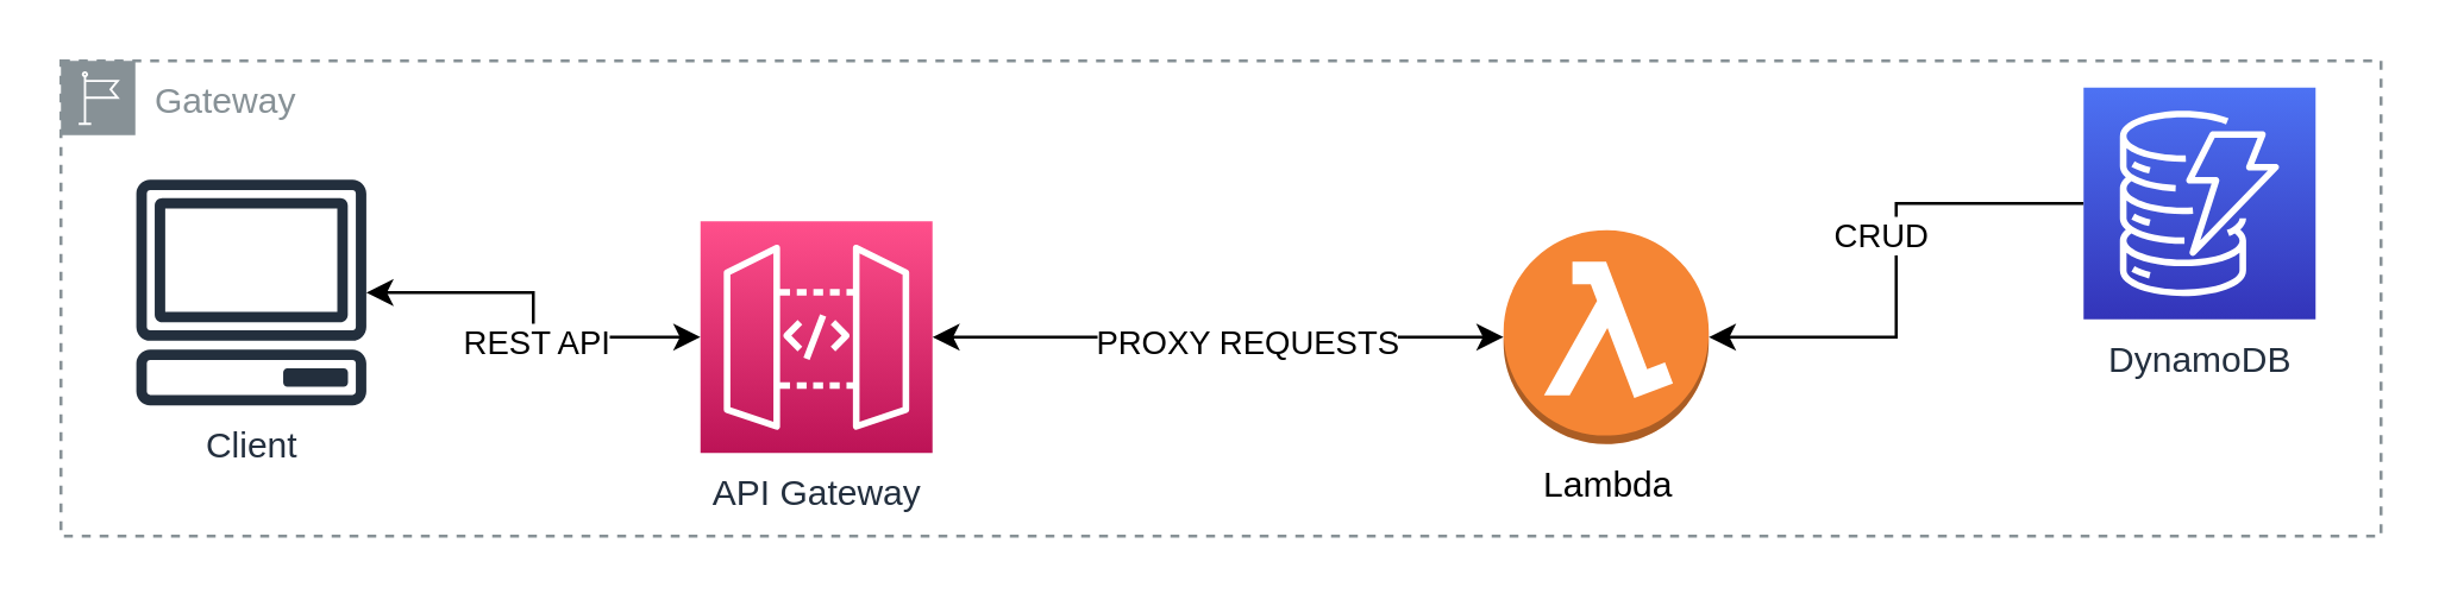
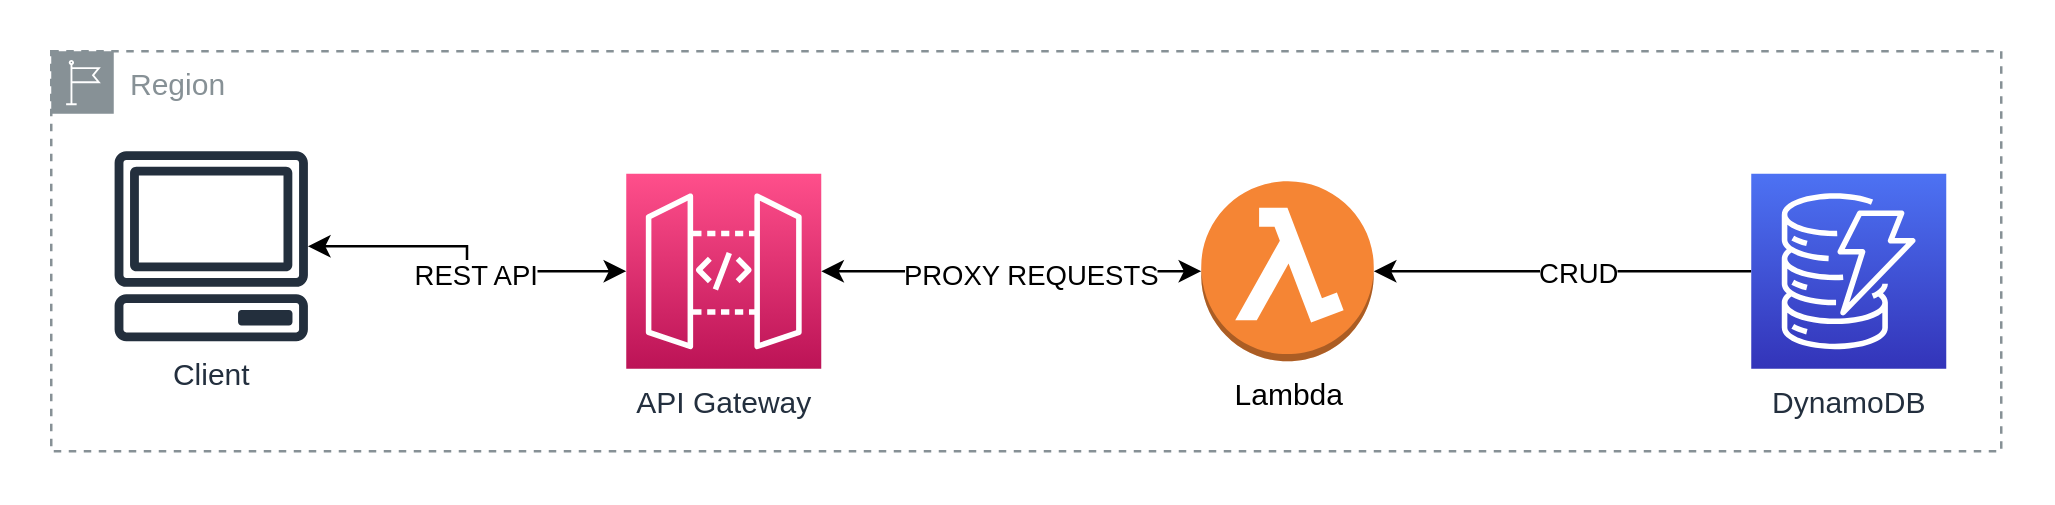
  <mxCell id="0" />
  <mxCell id="1" parent="0" />
- <mxCell id="2" value="Gateway" style="sketch=0;outlineConnect=0;gradientColor=none;html=1;whiteSpace=wrap;fontSize=12;fontStyle=0;shape=mxgraph.aws4.group;grIcon=mxgraph.aws4.group_region;strokeColor=#879196;fillColor=none;verticalAlign=top;align=left;spacingLeft=30;fontColor=#879196;dashed=1;" vertex="1" parent="1"><mxGeometry x="20" y="20" width="780" height="160" as="geometry" /></mxCell>
+ <mxCell id="2" value="Region" style="sketch=0;outlineConnect=0;gradientColor=none;html=1;whiteSpace=wrap;fontSize=12;fontStyle=0;shape=mxgraph.aws4.group;grIcon=mxgraph.aws4.group_region;strokeColor=#879196;fillColor=none;verticalAlign=top;align=left;spacingLeft=30;fontColor=#879196;dashed=1;" vertex="1" parent="1"><mxGeometry x="20" y="20" width="780" height="160" as="geometry" /></mxCell>
  <mxCell id="3" style="edgeStyle=orthogonalEdgeStyle;rounded=0;orthogonalLoop=1;jettySize=auto;html=1;startArrow=classic;startFill=1;" edge="1" parent="1" source="5" target="8"><mxGeometry relative="1" as="geometry" /></mxCell>
  <mxCell id="4" value="REST API" style="edgeLabel;html=1;align=center;verticalAlign=middle;resizable=0;points=[];" vertex="1" connectable="0" parent="3"><mxGeometry x="0.126" y="-1" relative="1" as="geometry"><mxPoint as="offset" /></mxGeometry></mxCell>
  <mxCell id="5" value="Client" style="sketch=0;outlineConnect=0;fontColor=#232F3E;gradientColor=none;fillColor=#232F3D;strokeColor=none;dashed=0;verticalLabelPosition=bottom;verticalAlign=top;align=center;html=1;fontSize=12;fontStyle=0;aspect=fixed;pointerEvents=1;shape=mxgraph.aws4.client;" vertex="1" parent="1"><mxGeometry x="45" y="60" width="78" height="76" as="geometry" /></mxCell>
  <mxCell id="6" style="edgeStyle=orthogonalEdgeStyle;rounded=0;orthogonalLoop=1;jettySize=auto;html=1;startArrow=classic;startFill=1;" edge="1" parent="1" source="8" target="11"><mxGeometry relative="1" as="geometry" /></mxCell>
  <mxCell id="7" value="PROXY REQUESTS" style="edgeLabel;html=1;align=center;verticalAlign=middle;resizable=0;points=[];" vertex="1" connectable="0" parent="6"><mxGeometry x="0.089" y="-1" relative="1" as="geometry"><mxPoint as="offset" /></mxGeometry></mxCell>
- <mxCell id="8" value="API Gateway" style="sketch=0;points=[[0,0,0],[0.25,0,0],[0.5,0,0],[0.75,0,0],[1,0,0],[0,1,0],[0.25,1,0],[0.5,1,0],[0.75,1,0],[1,1,0],[0,0.25,0],[0,0.5,0],[0,0.75,0],[1,0.25,0],[1,0.5,0],[1,0.75,0]];outlineConnect=0;fontColor=#232F3E;gradientColor=#FF4F8B;gradientDirection=north;fillColor=#BC1356;strokeColor=#ffffff;dashed=0;verticalLabelPosition=bottom;verticalAlign=top;align=center;html=1;fontSize=12;fontStyle=0;aspect=fixed;shape=mxgraph.aws4.resourceIcon;resIcon=mxgraph.aws4.api_gateway;" vertex="1" parent="1"><mxGeometry x="235" y="74" width="78" height="78" as="geometry" /></mxCell>
+ <mxCell id="8" value="API Gateway" style="sketch=0;points=[[0,0,0],[0.25,0,0],[0.5,0,0],[0.75,0,0],[1,0,0],[0,1,0],[0.25,1,0],[0.5,1,0],[0.75,1,0],[1,1,0],[0,0.25,0],[0,0.5,0],[0,0.75,0],[1,0.25,0],[1,0.5,0],[1,0.75,0]];outlineConnect=0;fontColor=#232F3E;gradientColor=#FF4F8B;gradientDirection=north;fillColor=#BC1356;strokeColor=#ffffff;dashed=0;verticalLabelPosition=bottom;verticalAlign=top;align=center;html=1;fontSize=12;fontStyle=0;aspect=fixed;shape=mxgraph.aws4.resourceIcon;resIcon=mxgraph.aws4.api_gateway;" vertex="1" parent="1"><mxGeometry x="250" y="69" width="78" height="78" as="geometry" /></mxCell>
  <mxCell id="9" style="edgeStyle=orthogonalEdgeStyle;rounded=0;orthogonalLoop=1;jettySize=auto;html=1;startArrow=classic;startFill=1;endArrow=none;" edge="1" parent="1" source="11" target="12"><mxGeometry relative="1" as="geometry" /></mxCell>
  <mxCell id="10" value="CRUD" style="edgeLabel;html=1;align=center;verticalAlign=middle;resizable=0;points=[];" vertex="1" connectable="0" parent="9"><mxGeometry x="0.147" relative="1" as="geometry"><mxPoint x="-6" as="offset" /></mxGeometry></mxCell>
- <mxCell id="11" value="Lambda" style="outlineConnect=0;dashed=0;verticalLabelPosition=bottom;verticalAlign=top;align=center;html=1;shape=mxgraph.aws3.lambda_function;fillColor=#F58534;gradientColor=none;" vertex="1" parent="1"><mxGeometry x="505" y="77" width="69" height="72" as="geometry" /></mxCell>
- <mxCell id="12" value="DynamoDB" style="sketch=0;points=[[0,0,0],[0.25,0,0],[0.5,0,0],[0.75,0,0],[1,0,0],[0,1,0],[0.25,1,0],[0.5,1,0],[0.75,1,0],[1,1,0],[0,0.25,0],[0,0.5,0],[0,0.75,0],[1,0.25,0],[1,0.5,0],[1,0.75,0]];outlineConnect=0;fontColor=#232F3E;gradientColor=#4D72F3;gradientDirection=north;fillColor=#3334B9;strokeColor=#ffffff;dashed=0;verticalLabelPosition=bottom;verticalAlign=top;align=center;html=1;fontSize=12;fontStyle=0;aspect=fixed;shape=mxgraph.aws4.resourceIcon;resIcon=mxgraph.aws4.dynamodb;" vertex="1" parent="1"><mxGeometry x="700" y="29" width="78" height="78" as="geometry" /></mxCell>
+ <mxCell id="11" value="Lambda" style="outlineConnect=0;dashed=0;verticalLabelPosition=bottom;verticalAlign=top;align=center;html=1;shape=mxgraph.aws3.lambda_function;fillColor=#F58534;gradientColor=none;" vertex="1" parent="1"><mxGeometry x="480" y="72" width="69" height="72" as="geometry" /></mxCell>
+ <mxCell id="12" value="DynamoDB" style="sketch=0;points=[[0,0,0],[0.25,0,0],[0.5,0,0],[0.75,0,0],[1,0,0],[0,1,0],[0.25,1,0],[0.5,1,0],[0.75,1,0],[1,1,0],[0,0.25,0],[0,0.5,0],[0,0.75,0],[1,0.25,0],[1,0.5,0],[1,0.75,0]];outlineConnect=0;fontColor=#232F3E;gradientColor=#4D72F3;gradientDirection=north;fillColor=#3334B9;strokeColor=#ffffff;dashed=0;verticalLabelPosition=bottom;verticalAlign=top;align=center;html=1;fontSize=12;fontStyle=0;aspect=fixed;shape=mxgraph.aws4.resourceIcon;resIcon=mxgraph.aws4.dynamodb;" vertex="1" parent="1"><mxGeometry x="700" y="69" width="78" height="78" as="geometry" /></mxCell>
